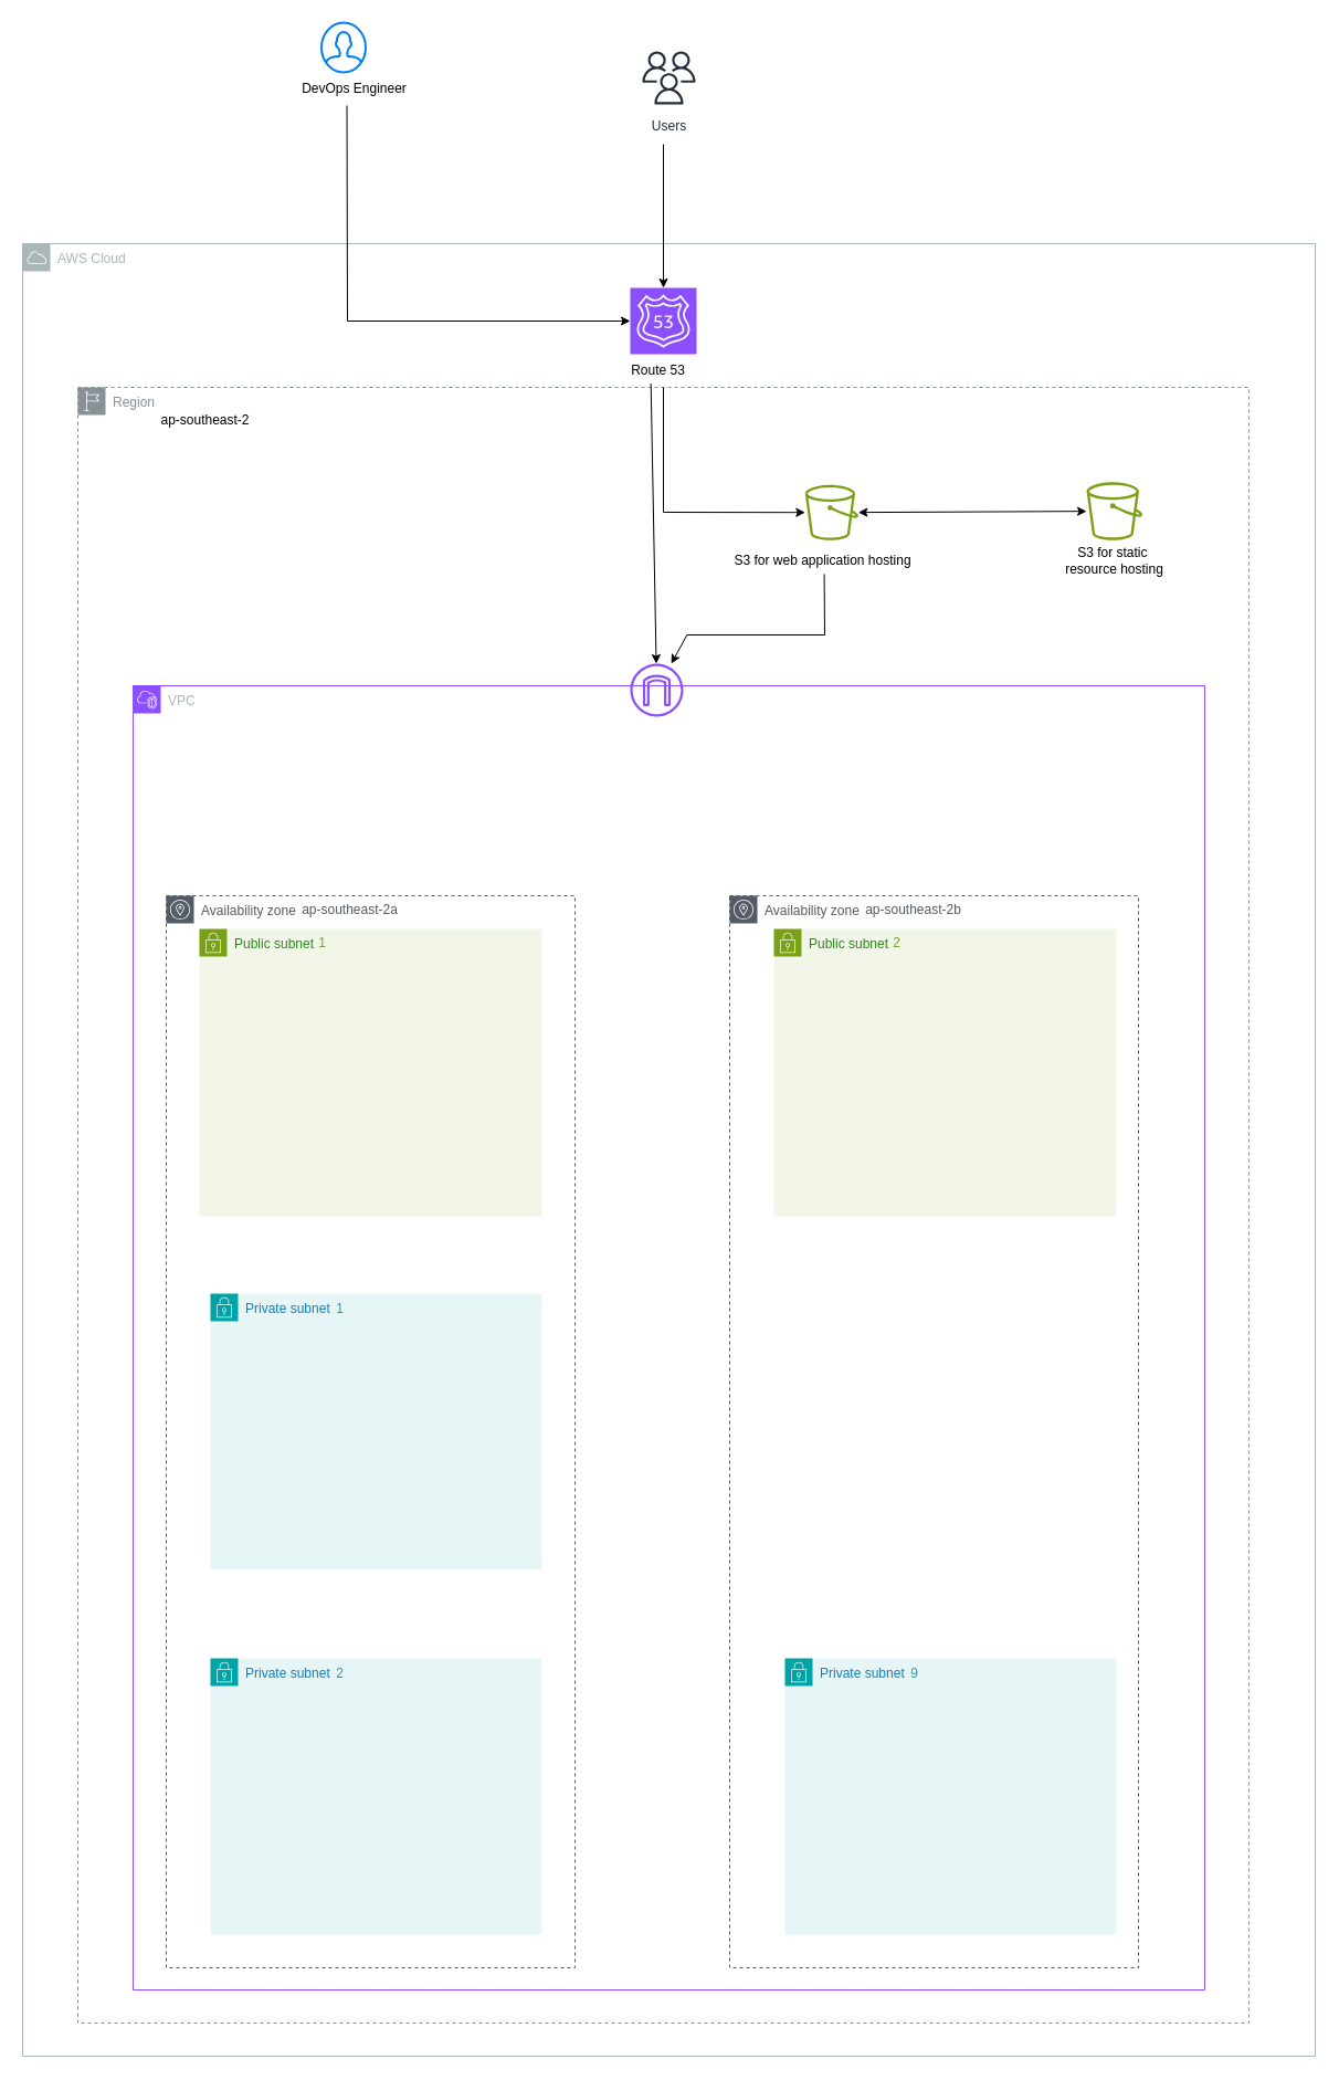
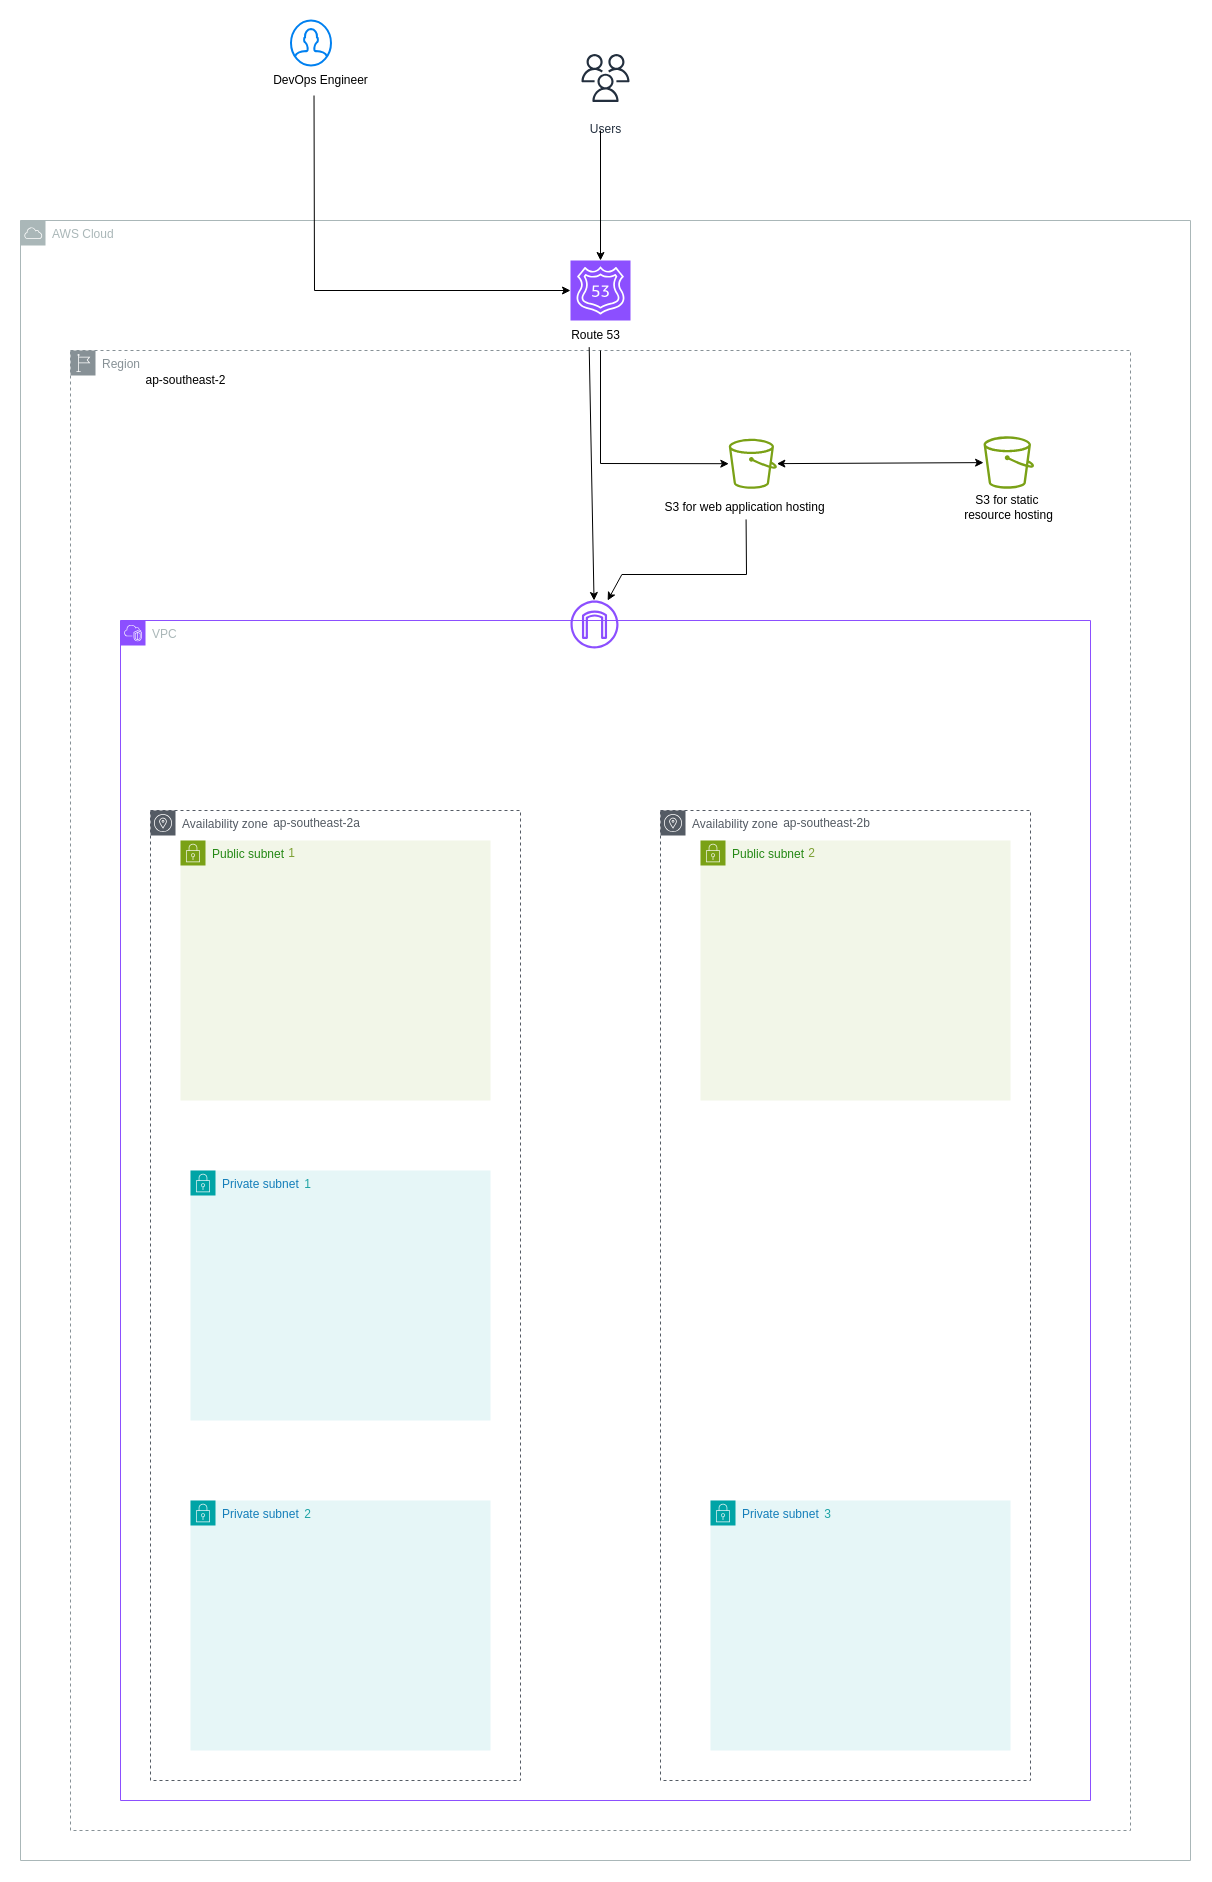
  <mxCell id="0" />
  <mxCell id="1" parent="0" />
  <mxCell id="2" value="AWS Cloud" style="sketch=0;outlineConnect=0;gradientColor=none;html=1;whiteSpace=wrap;fontSize=12;fontStyle=0;shape=mxgraph.aws4.group;grIcon=mxgraph.aws4.group_aws_cloud;strokeColor=#AAB7B8;fillColor=none;verticalAlign=top;align=left;spacingLeft=30;fontColor=#AAB7B8;dashed=0;" vertex="1" parent="1"><mxGeometry x="20" y="220" width="1170" height="1640" as="geometry" /></mxCell>
  <mxCell id="3" value="Region" style="sketch=0;outlineConnect=0;gradientColor=none;html=1;whiteSpace=wrap;fontSize=12;fontStyle=0;shape=mxgraph.aws4.group;grIcon=mxgraph.aws4.group_region;strokeColor=#879196;fillColor=none;verticalAlign=top;align=left;spacingLeft=30;fontColor=#879196;dashed=1;" vertex="1" parent="1"><mxGeometry x="70" y="350" width="1060" height="1480" as="geometry" /></mxCell>
  <mxCell id="4" value="ap-southeast-2" style="text;html=1;align=center;verticalAlign=middle;resizable=0;points=[];autosize=1;strokeColor=none;fillColor=none;" vertex="1" parent="1"><mxGeometry x="135" y="365" width="100" height="30" as="geometry" /></mxCell>
  <mxCell id="5" value="VPC" style="points=[[0,0],[0.25,0],[0.5,0],[0.75,0],[1,0],[1,0.25],[1,0.5],[1,0.75],[1,1],[0.75,1],[0.5,1],[0.25,1],[0,1],[0,0.75],[0,0.5],[0,0.25]];outlineConnect=0;gradientColor=none;html=1;whiteSpace=wrap;fontSize=12;fontStyle=0;container=0;pointerEvents=0;collapsible=0;recursiveResize=0;shape=mxgraph.aws4.group;grIcon=mxgraph.aws4.group_vpc2;strokeColor=#8C4FFF;fillColor=none;verticalAlign=top;align=left;spacingLeft=30;fontColor=#AAB7B8;dashed=0;" vertex="1" parent="1"><mxGeometry x="120" y="620" width="970" height="1180" as="geometry" /></mxCell>
- <mxCell id="6" value="Users" style="sketch=0;outlineConnect=0;fontColor=#232F3E;gradientColor=none;strokeColor=#232F3E;fillColor=#ffffff;dashed=0;verticalLabelPosition=bottom;verticalAlign=top;align=center;html=1;fontSize=12;fontStyle=0;aspect=fixed;shape=mxgraph.aws4.resourceIcon;resIcon=mxgraph.aws4.users;" vertex="1" parent="1"><mxGeometry x="575" y="40" width="60" height="60" as="geometry" /></mxCell>
+ <mxCell id="6" value="Users" style="sketch=0;outlineConnect=0;fontColor=#232F3E;gradientColor=none;strokeColor=#232F3E;fillColor=#ffffff;dashed=0;verticalLabelPosition=bottom;verticalAlign=top;align=center;html=1;fontSize=12;fontStyle=0;aspect=fixed;shape=mxgraph.aws4.resourceIcon;resIcon=mxgraph.aws4.users;" vertex="1" parent="1"><mxGeometry x="575" y="40" width="60" height="75" as="geometry" /></mxCell>
  <mxCell id="7" value="" style="endArrow=classic;html=1;rounded=0;entryX=0.5;entryY=0;entryDx=0;entryDy=0;entryPerimeter=0;" edge="1" parent="1" target="10"><mxGeometry width="50" height="50" relative="1" as="geometry"><mxPoint x="600" y="130" as="sourcePoint" /><mxPoint x="490" y="600" as="targetPoint" /></mxGeometry></mxCell>
  <mxCell id="8" value="" style="html=1;verticalLabelPosition=bottom;align=center;labelBackgroundColor=#ffffff;verticalAlign=top;strokeWidth=2;strokeColor=#0080F0;shadow=0;dashed=0;shape=mxgraph.ios7.icons.user;" vertex="1" parent="1"><mxGeometry x="290.5" y="20" width="40" height="45" as="geometry" /></mxCell>
  <mxCell id="9" value="DevOps Engineer" style="text;html=1;align=center;verticalAlign=middle;resizable=0;points=[];autosize=1;strokeColor=none;fillColor=none;" vertex="1" parent="1"><mxGeometry x="260" y="65" width="120" height="30" as="geometry" /></mxCell>
  <mxCell id="10" value="" style="sketch=0;points=[[0,0,0],[0.25,0,0],[0.5,0,0],[0.75,0,0],[1,0,0],[0,1,0],[0.25,1,0],[0.5,1,0],[0.75,1,0],[1,1,0],[0,0.25,0],[0,0.5,0],[0,0.75,0],[1,0.25,0],[1,0.5,0],[1,0.75,0]];outlineConnect=0;fontColor=#232F3E;fillColor=#8C4FFF;strokeColor=#ffffff;dashed=0;verticalLabelPosition=bottom;verticalAlign=top;align=center;html=1;fontSize=12;fontStyle=0;aspect=fixed;shape=mxgraph.aws4.resourceIcon;resIcon=mxgraph.aws4.route_53;" vertex="1" parent="1"><mxGeometry x="570" width="60" height="60" as="geometry" y="260" /></mxCell>
  <mxCell id="11" value="Route 53" style="text;html=1;align=center;verticalAlign=middle;resizable=0;points=[];autosize=1;strokeColor=none;fillColor=none;" vertex="1" parent="1"><mxGeometry x="560" y="320" width="70" height="30" as="geometry" /></mxCell>
  <mxCell id="12" value="" style="endArrow=classic;html=1;rounded=0;exitX=0.446;exitY=1;exitDx=0;exitDy=0;exitPerimeter=0;entryX=0;entryY=0.5;entryDx=0;entryDy=0;entryPerimeter=0;" edge="1" parent="1" source="9" target="10"><mxGeometry width="50" height="50" relative="1" as="geometry"><mxPoint x="421" y="340" as="sourcePoint" /><mxPoint x="471" y="290" as="targetPoint" /><Array as="points"><mxPoint x="314" y="290" /></Array></mxGeometry></mxCell>
  <mxCell id="13" value="" style="sketch=0;outlineConnect=0;fontColor=#232F3E;gradientColor=none;fillColor=#7AA116;strokeColor=none;dashed=0;verticalLabelPosition=bottom;verticalAlign=top;align=center;html=1;fontSize=12;fontStyle=0;aspect=fixed;pointerEvents=1;shape=mxgraph.aws4.bucket;" vertex="1" parent="1"><mxGeometry x="728.31" y="438.25" width="48.08" height="50" as="geometry" /></mxCell>
  <mxCell id="14" value="" style="sketch=0;outlineConnect=0;fontColor=#232F3E;gradientColor=none;fillColor=#7AA116;strokeColor=none;dashed=0;verticalLabelPosition=bottom;verticalAlign=top;align=center;html=1;fontSize=12;fontStyle=0;aspect=fixed;pointerEvents=1;shape=mxgraph.aws4.bucket;" vertex="1" parent="1"><mxGeometry x="983.07" y="435.75" width="50.48" height="52.5" as="geometry" /></mxCell>
  <mxCell id="15" value="S3 for static&amp;nbsp;&lt;div&gt;resource hosting&lt;/div&gt;" style="text;html=1;align=center;verticalAlign=middle;resizable=0;points=[];autosize=1;strokeColor=none;fillColor=none;" vertex="1" parent="1"><mxGeometry x="953.31" y="487" width="110" height="40" as="geometry" /></mxCell>
  <mxCell id="16" value="S3 for web application hosting" style="text;html=1;align=center;verticalAlign=middle;resizable=0;points=[];autosize=1;strokeColor=none;fillColor=none;" vertex="1" parent="1"><mxGeometry x="653.79" y="492" width="180" height="30" as="geometry" /></mxCell>
  <mxCell id="17" value="" style="endArrow=classic;startArrow=classic;html=1;rounded=0;" edge="1" parent="1" source="13" target="14"><mxGeometry width="50" height="50" relative="1" as="geometry"><mxPoint x="408.31" y="492" as="sourcePoint" /><mxPoint x="458.31" y="442" as="targetPoint" /></mxGeometry></mxCell>
  <mxCell id="18" value="" style="endArrow=classic;html=1;rounded=0;exitX=0.41;exitY=0.887;exitDx=0;exitDy=0;exitPerimeter=0;" edge="1" parent="1" target="23" source="11"><mxGeometry width="50" height="50" relative="1" as="geometry"><mxPoint x="575" y="340" as="sourcePoint" /><mxPoint x="458.31" y="442" as="targetPoint" /></mxGeometry></mxCell>
  <mxCell id="19" value="" style="endArrow=classic;html=1;rounded=0;" edge="1" parent="1" target="13" source="3"><mxGeometry width="50" height="50" relative="1" as="geometry"><mxPoint x="596.31" y="341" as="sourcePoint" /><mxPoint x="458.31" y="442" as="targetPoint" /><Array as="points"><mxPoint x="600" y="463" /></Array></mxGeometry></mxCell>
  <mxCell id="20" value="Private subnet" style="points=[[0,0],[0.25,0],[0.5,0],[0.75,0],[1,0],[1,0.25],[1,0.5],[1,0.75],[1,1],[0.75,1],[0.5,1],[0.25,1],[0,1],[0,0.75],[0,0.5],[0,0.25]];outlineConnect=0;gradientColor=none;html=1;whiteSpace=wrap;fontSize=12;fontStyle=0;container=1;pointerEvents=0;collapsible=0;recursiveResize=0;shape=mxgraph.aws4.group;grIcon=mxgraph.aws4.group_security_group;grStroke=0;strokeColor=#00A4A6;fillColor=#E6F6F7;verticalAlign=top;align=left;spacingLeft=30;fontColor=#147EBA;dashed=0;" vertex="1" parent="1"><mxGeometry x="190" y="1170" width="300" height="250" as="geometry" /></mxCell>
  <mxCell id="21" value="1" style="text;html=1;align=center;verticalAlign=middle;resizable=0;points=[];autosize=1;strokeColor=none;fillColor=none;fontColor=#1DA3A5;" vertex="1" parent="20"><mxGeometry x="102" y="-1" width="30" height="30" as="geometry" /></mxCell>
  <mxCell id="22" value="Availability zone" style="sketch=0;outlineConnect=0;gradientColor=none;html=1;whiteSpace=wrap;fontSize=12;fontStyle=0;shape=mxgraph.aws4.group;grIcon=mxgraph.aws4.group_availability_zone;strokeColor=#545B64;fillColor=none;verticalAlign=top;align=left;spacingLeft=30;fontColor=#545B64;dashed=1;" vertex="1" parent="1"><mxGeometry x="150" y="810" width="370" height="970" as="geometry" /></mxCell>
  <mxCell id="23" value="" style="sketch=0;outlineConnect=0;fontColor=#232F3E;gradientColor=none;fillColor=#8C4FFF;strokeColor=none;dashed=0;verticalLabelPosition=bottom;verticalAlign=top;align=center;html=1;fontSize=12;fontStyle=0;aspect=fixed;pointerEvents=1;shape=mxgraph.aws4.internet_gateway;" vertex="1" parent="1"><mxGeometry x="570" y="600" width="48" height="48" as="geometry" /></mxCell>
  <mxCell id="24" value="Availability zone" style="sketch=0;outlineConnect=0;gradientColor=none;html=1;whiteSpace=wrap;fontSize=12;fontStyle=0;shape=mxgraph.aws4.group;grIcon=mxgraph.aws4.group_availability_zone;strokeColor=#545B64;fillColor=none;verticalAlign=top;align=left;spacingLeft=30;fontColor=#545B64;dashed=1;" vertex="1" parent="1"><mxGeometry x="660" y="810" width="370" height="970" as="geometry" /></mxCell>
  <mxCell id="25" value="Public subnet" style="points=[[0,0],[0.25,0],[0.5,0],[0.75,0],[1,0],[1,0.25],[1,0.5],[1,0.75],[1,1],[0.75,1],[0.5,1],[0.25,1],[0,1],[0,0.75],[0,0.5],[0,0.25]];outlineConnect=0;gradientColor=none;html=1;whiteSpace=wrap;fontSize=12;fontStyle=0;container=1;pointerEvents=0;collapsible=0;recursiveResize=0;shape=mxgraph.aws4.group;grIcon=mxgraph.aws4.group_security_group;grStroke=0;strokeColor=#7AA116;fillColor=#F2F6E8;verticalAlign=top;align=left;spacingLeft=30;fontColor=#248814;dashed=0;" vertex="1" parent="1"><mxGeometry x="180" y="840" width="310" height="260" as="geometry" /></mxCell>
  <mxCell id="26" value="1" style="text;html=1;align=center;verticalAlign=middle;resizable=0;points=[];autosize=1;strokeColor=none;fillColor=none;fontColor=#7CA032;" vertex="1" parent="25"><mxGeometry x="96" y="-2" width="30" height="30" as="geometry" /></mxCell>
  <mxCell id="27" value="Public subnet" style="points=[[0,0],[0.25,0],[0.5,0],[0.75,0],[1,0],[1,0.25],[1,0.5],[1,0.75],[1,1],[0.75,1],[0.5,1],[0.25,1],[0,1],[0,0.75],[0,0.5],[0,0.25]];outlineConnect=0;gradientColor=none;html=1;whiteSpace=wrap;fontSize=12;fontStyle=0;container=1;pointerEvents=0;collapsible=0;recursiveResize=0;shape=mxgraph.aws4.group;grIcon=mxgraph.aws4.group_security_group;grStroke=0;strokeColor=#7AA116;fillColor=#F2F6E8;verticalAlign=top;align=left;spacingLeft=30;fontColor=#248814;dashed=0;" vertex="1" parent="1"><mxGeometry x="700" y="840" width="310" height="260" as="geometry" /></mxCell>
  <mxCell id="28" value="2" style="text;html=1;align=center;verticalAlign=middle;resizable=0;points=[];autosize=1;strokeColor=none;fillColor=none;fontColor=#7CA032;" vertex="1" parent="27"><mxGeometry x="96" y="-2" width="30" height="30" as="geometry" /></mxCell>
  <mxCell id="29" value="Private subnet" style="points=[[0,0],[0.25,0],[0.5,0],[0.75,0],[1,0],[1,0.25],[1,0.5],[1,0.75],[1,1],[0.75,1],[0.5,1],[0.25,1],[0,1],[0,0.75],[0,0.5],[0,0.25]];outlineConnect=0;gradientColor=none;html=1;whiteSpace=wrap;fontSize=12;fontStyle=0;container=1;pointerEvents=0;collapsible=0;recursiveResize=0;shape=mxgraph.aws4.group;grIcon=mxgraph.aws4.group_security_group;grStroke=0;strokeColor=#00A4A6;fillColor=#E6F6F7;verticalAlign=top;align=left;spacingLeft=30;fontColor=#147EBA;dashed=0;" vertex="1" parent="1"><mxGeometry x="190" y="1500" width="300" height="250" as="geometry" /></mxCell>
  <mxCell id="30" value="2" style="text;html=1;align=center;verticalAlign=middle;resizable=0;points=[];autosize=1;strokeColor=none;fillColor=none;fontColor=#1DA3A5;" vertex="1" parent="29"><mxGeometry x="102" y="-1" width="30" height="30" as="geometry" /></mxCell>
  <mxCell id="31" value="Private subnet" style="points=[[0,0],[0.25,0],[0.5,0],[0.75,0],[1,0],[1,0.25],[1,0.5],[1,0.75],[1,1],[0.75,1],[0.5,1],[0.25,1],[0,1],[0,0.75],[0,0.5],[0,0.25]];outlineConnect=0;gradientColor=none;html=1;whiteSpace=wrap;fontSize=12;fontStyle=0;container=1;pointerEvents=0;collapsible=0;recursiveResize=0;shape=mxgraph.aws4.group;grIcon=mxgraph.aws4.group_security_group;grStroke=0;strokeColor=#00A4A6;fillColor=#E6F6F7;verticalAlign=top;align=left;spacingLeft=30;fontColor=#147EBA;dashed=0;" vertex="1" parent="1"><mxGeometry x="710" y="1500" width="300" height="250" as="geometry" /></mxCell>
- <mxCell id="32" value="9" style="text;html=1;align=center;verticalAlign=middle;resizable=0;points=[];autosize=1;strokeColor=none;fillColor=none;fontColor=#1DA3A5;" vertex="1" parent="31"><mxGeometry x="102" y="-1" width="30" height="30" as="geometry" /></mxCell>
+ <mxCell id="32" value="3" style="text;html=1;align=center;verticalAlign=middle;resizable=0;points=[];autosize=1;strokeColor=none;fillColor=none;fontColor=#1DA3A5;" vertex="1" parent="31"><mxGeometry x="102" y="-1" width="30" height="30" as="geometry" /></mxCell>
  <mxCell id="33" value="" style="endArrow=classic;html=1;rounded=0;exitX=0.51;exitY=0.897;exitDx=0;exitDy=0;exitPerimeter=0;" edge="1" parent="1" source="16" target="23"><mxGeometry width="50" height="50" relative="1" as="geometry"><mxPoint x="776.39" y="522" as="sourcePoint" /><mxPoint x="614.39" y="634" as="targetPoint" /><Array as="points"><mxPoint x="746" y="574" /><mxPoint x="621.39" y="574" /></Array></mxGeometry></mxCell>
  <mxCell id="34" value="ap-southeast-2a" style="text;html=1;align=center;verticalAlign=middle;resizable=0;points=[];autosize=1;strokeColor=none;fillColor=none;fontColor=#545B63;" vertex="1" parent="1"><mxGeometry x="261" y="808" width="110" height="30" as="geometry" /></mxCell>
  <mxCell id="35" value="ap-southeast-2b" style="text;html=1;align=center;verticalAlign=middle;resizable=0;points=[];autosize=1;strokeColor=none;fillColor=none;fontColor=#545B63;" vertex="1" parent="1"><mxGeometry x="771.39" y="808" width="110" height="30" as="geometry" /></mxCell>
